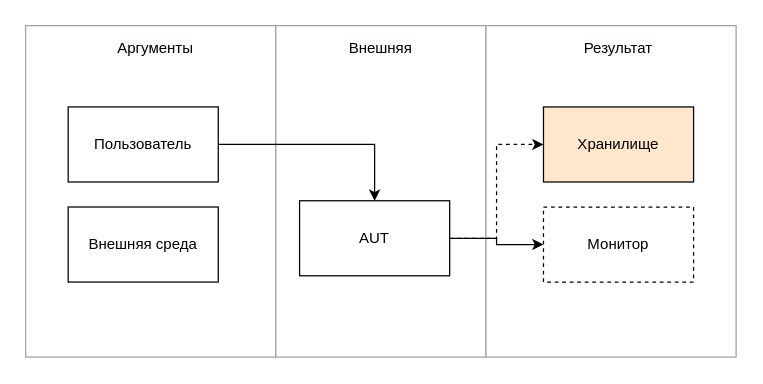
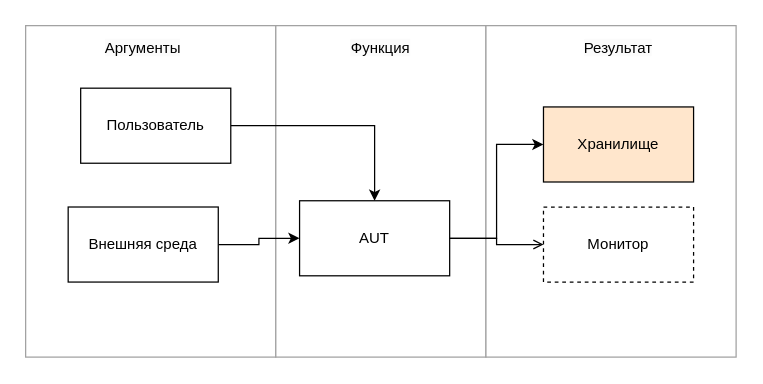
  <mxCell id="0" />
  <mxCell id="1" parent="0" />
  <mxCell id="2" value="" style="rounded=0;whiteSpace=wrap;html=1;strokeColor=#A1A1A1;" parent="1" vertex="1"><mxGeometry x="20" y="20" width="200" height="265" as="geometry" /></mxCell>
  <mxCell id="3" value="" style="rounded=0;whiteSpace=wrap;html=1;strokeColor=#A1A1A1;" parent="1" vertex="1"><mxGeometry x="220" y="20" width="168" height="265" as="geometry" /></mxCell>
  <mxCell id="4" value="" style="rounded=0;whiteSpace=wrap;html=1;strokeColor=#A1A1A1;" parent="1" vertex="1"><mxGeometry x="388" y="20" width="200" height="265" as="geometry" /></mxCell>
- <mxCell id="5" value="" style="edgeStyle=orthogonalEdgeStyle;rounded=0;orthogonalLoop=1;jettySize=auto;html=1;entryX=0;entryY=0.5;entryDx=0;entryDy=0;" parent="1" source="6" target="10" edge="1"><mxGeometry relative="1" as="geometry" /></mxCell>
+ <mxCell id="5" value="" style="edgeStyle=orthogonalEdgeStyle;rounded=0;orthogonalLoop=1;jettySize=auto;html=1;entryX=0;entryY=0.5;entryDx=0;entryDy=0;endArrow=open;" parent="1" source="6" target="10" edge="1"><mxGeometry relative="1" as="geometry" /></mxCell>
  <mxCell id="6" value="AUT" style="rounded=0;whiteSpace=wrap;html=1;" parent="1" vertex="1"><mxGeometry x="239" y="160" width="120" height="60" as="geometry" /></mxCell>
  <mxCell id="7" value="" style="edgeStyle=orthogonalEdgeStyle;rounded=0;orthogonalLoop=1;jettySize=auto;html=1;" parent="1" source="8" target="6" edge="1"><mxGeometry relative="1" as="geometry" /></mxCell>
- <mxCell id="8" value="Пользователь" style="rounded=0;whiteSpace=wrap;html=1;" parent="1" vertex="1"><mxGeometry x="54" y="85" width="120" height="60" as="geometry" /></mxCell>
+ <mxCell id="8" value="Пользователь" style="rounded=0;whiteSpace=wrap;html=1;" parent="1" vertex="1"><mxGeometry x="64" y="70" width="120" height="60" as="geometry" /></mxCell>
  <mxCell id="9" value="Хранилище" style="rounded=0;whiteSpace=wrap;html=1;fillColor=#ffe6cc;" parent="1" vertex="1"><mxGeometry x="434" y="85" width="120" height="60" as="geometry" /></mxCell>
  <mxCell id="10" value="Монитор" style="rounded=0;whiteSpace=wrap;html=1;dashed=1;" parent="1" vertex="1"><mxGeometry x="434" y="165" width="120" height="60" as="geometry" /></mxCell>
- <mxCell id="11" value="" style="edgeStyle=orthogonalEdgeStyle;rounded=0;orthogonalLoop=1;jettySize=auto;html=1;entryX=0;entryY=0.5;entryDx=0;entryDy=0;exitX=1;exitY=0.5;exitDx=0;exitDy=0;dashed=1;" parent="1" source="6" target="9" edge="1"><mxGeometry relative="1" as="geometry"><mxPoint x="374" y="165" as="sourcePoint" /><mxPoint x="444" y="205" as="targetPoint" /></mxGeometry></mxCell>
+ <mxCell id="11" value="" style="edgeStyle=orthogonalEdgeStyle;rounded=0;orthogonalLoop=1;jettySize=auto;html=1;entryX=0;entryY=0.5;entryDx=0;entryDy=0;exitX=1;exitY=0.5;exitDx=0;exitDy=0;" parent="1" source="6" target="9" edge="1"><mxGeometry relative="1" as="geometry"><mxPoint x="374" y="165" as="sourcePoint" /><mxPoint x="444" y="205" as="targetPoint" /></mxGeometry></mxCell>
+ <mxCell id="12" style="edgeStyle=orthogonalEdgeStyle;rounded=0;orthogonalLoop=1;jettySize=auto;html=1;entryX=0;entryY=0.5;entryDx=0;entryDy=0;" parent="1" source="13" target="6" edge="1"><mxGeometry relative="1" as="geometry" /></mxCell>
  <mxCell id="13" value="Внешняя среда" style="rounded=0;whiteSpace=wrap;html=1;" parent="1" vertex="1"><mxGeometry x="54" y="165" width="120" height="60" as="geometry" /></mxCell>
- <mxCell id="14" value="&lt;span style=&quot;color: rgb(0, 0, 0); font-family: Helvetica; font-size: 12px; font-style: normal; font-variant-ligatures: normal; font-variant-caps: normal; font-weight: 400; letter-spacing: normal; orphans: 2; text-indent: 0px; text-transform: none; widows: 2; word-spacing: 0px; -webkit-text-stroke-width: 0px; white-space: normal; background-color: rgb(251, 251, 251); text-decoration-thickness: initial; text-decoration-style: initial; text-decoration-color: initial; float: none; display: inline !important;&quot;&gt;Аргументы&lt;/span&gt;" style="text;whiteSpace=wrap;html=1;align=center;" parent="1" vertex="1"><mxGeometry x="71" y="24" width="106" height="36" as="geometry" /></mxCell>
- <mxCell id="15" value="&lt;span style=&quot;color: rgb(0, 0, 0); font-family: Helvetica; font-size: 12px; font-style: normal; font-variant-ligatures: normal; font-variant-caps: normal; font-weight: 400; letter-spacing: normal; orphans: 2; text-indent: 0px; text-transform: none; widows: 2; word-spacing: 0px; -webkit-text-stroke-width: 0px; white-space: normal; background-color: rgb(251, 251, 251); text-decoration-thickness: initial; text-decoration-style: initial; text-decoration-color: initial; float: none; display: inline !important;&quot;&gt;Внешняя&lt;/span&gt;" style="text;whiteSpace=wrap;html=1;align=center;" parent="1" vertex="1"><mxGeometry x="251" y="24" width="106" height="36" as="geometry" /></mxCell>
+ <mxCell id="14" value="&lt;span style=&quot;color: rgb(0, 0, 0); font-family: Helvetica; font-size: 12px; font-style: normal; font-variant-ligatures: normal; font-variant-caps: normal; font-weight: 400; letter-spacing: normal; orphans: 2; text-indent: 0px; text-transform: none; widows: 2; word-spacing: 0px; -webkit-text-stroke-width: 0px; white-space: normal; background-color: rgb(251, 251, 251); text-decoration-thickness: initial; text-decoration-style: initial; text-decoration-color: initial; float: none; display: inline !important;&quot;&gt;Аргументы&lt;/span&gt;" style="text;whiteSpace=wrap;html=1;align=center;" parent="1" vertex="1"><mxGeometry x="61" y="24" width="106" height="36" as="geometry" /></mxCell>
+ <mxCell id="15" value="&lt;span style=&quot;color: rgb(0, 0, 0); font-family: Helvetica; font-size: 12px; font-style: normal; font-variant-ligatures: normal; font-variant-caps: normal; font-weight: 400; letter-spacing: normal; orphans: 2; text-indent: 0px; text-transform: none; widows: 2; word-spacing: 0px; -webkit-text-stroke-width: 0px; white-space: normal; background-color: rgb(251, 251, 251); text-decoration-thickness: initial; text-decoration-style: initial; text-decoration-color: initial; float: none; display: inline !important;&quot;&gt;Функция&lt;/span&gt;" style="text;whiteSpace=wrap;html=1;align=center;" parent="1" vertex="1"><mxGeometry x="251" y="24" width="106" height="36" as="geometry" /></mxCell>
  <mxCell id="16" value="&lt;span style=&quot;color: rgb(0, 0, 0); font-family: Helvetica; font-size: 12px; font-style: normal; font-variant-ligatures: normal; font-variant-caps: normal; font-weight: 400; letter-spacing: normal; orphans: 2; text-indent: 0px; text-transform: none; widows: 2; word-spacing: 0px; -webkit-text-stroke-width: 0px; white-space: normal; background-color: rgb(251, 251, 251); text-decoration-thickness: initial; text-decoration-style: initial; text-decoration-color: initial; float: none; display: inline !important;&quot;&gt;Результат&lt;/span&gt;" style="text;whiteSpace=wrap;html=1;align=center;" parent="1" vertex="1"><mxGeometry x="441" y="24" width="106" height="36" as="geometry" /></mxCell>
